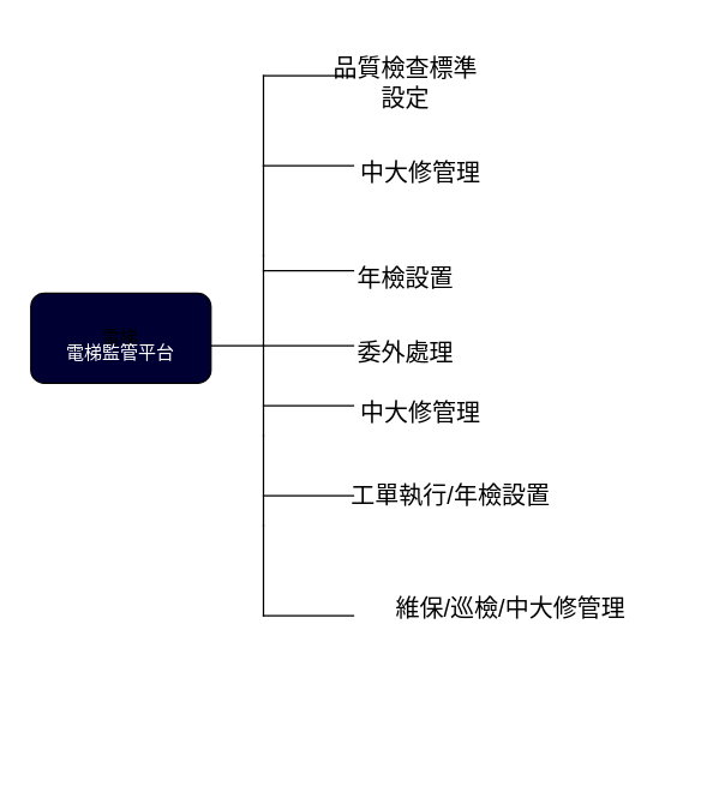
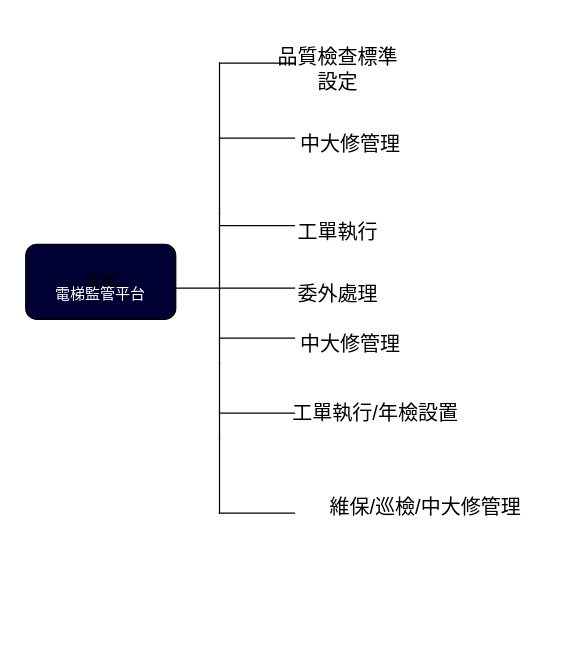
  <mxCell id="0" />
  <mxCell id="1" parent="0" />
  <mxCell id="2" value="電梯" style="rounded=1;whiteSpace=wrap;html=1;fillColor=#000033;" vertex="1" parent="1"><mxGeometry x="20" y="195" width="120" height="60" as="geometry" /></mxCell>
  <mxCell id="3" value="電梯監管平台" style="text;html=1;align=center;verticalAlign=middle;whiteSpace=wrap;rounded=0;fontColor=#FFFFFF;" vertex="1" parent="1"><mxGeometry x="35" y="220" width="90" height="30" as="geometry" /></mxCell>
  <mxCell id="4" value="" style="shape=partialRectangle;whiteSpace=wrap;html=1;top=0;left=0;fillColor=none;" vertex="1" parent="1"><mxGeometry x="140" y="170" width="35" height="60" as="geometry" /></mxCell>
  <mxCell id="5" value="" style="shape=partialRectangle;whiteSpace=wrap;html=1;right=0;top=0;bottom=0;fillColor=none;routingCenterX=-0.5;" vertex="1" parent="1"><mxGeometry x="175" y="110" width="120" height="60" as="geometry" /></mxCell>
  <mxCell id="6" value="" style="shape=partialRectangle;whiteSpace=wrap;html=1;right=0;top=0;bottom=0;fillColor=none;routingCenterX=-0.5;" vertex="1" parent="1"><mxGeometry x="175" y="50" width="120" height="60" as="geometry" /></mxCell>
  <mxCell id="7" value="" style="shape=partialRectangle;whiteSpace=wrap;html=1;right=0;top=0;bottom=0;fillColor=none;routingCenterX=-0.5;rotation=90;" vertex="1" parent="1"><mxGeometry x="145" y="140" width="120" height="60" as="geometry" /></mxCell>
  <mxCell id="8" value="" style="shape=partialRectangle;whiteSpace=wrap;html=1;right=0;top=0;bottom=0;fillColor=none;routingCenterX=-0.5;rotation=90;" vertex="1" parent="1"><mxGeometry x="145" y="80" width="120" height="60" as="geometry" /></mxCell>
  <mxCell id="9" value="" style="shape=partialRectangle;whiteSpace=wrap;html=1;right=0;top=0;bottom=0;fillColor=none;routingCenterX=-0.5;rotation=90;" vertex="1" parent="1"><mxGeometry x="145" y="210" width="120" height="60" as="geometry" /></mxCell>
  <mxCell id="10" value="" style="shape=partialRectangle;whiteSpace=wrap;html=1;right=0;top=0;bottom=0;fillColor=none;routingCenterX=-0.5;rotation=90;" vertex="1" parent="1"><mxGeometry x="145" y="260" width="120" height="60" as="geometry" /></mxCell>
  <mxCell id="11" value="" style="shape=partialRectangle;whiteSpace=wrap;html=1;right=0;top=0;bottom=0;fillColor=none;routingCenterX=-0.5;rotation=90;" vertex="1" parent="1"><mxGeometry x="145" y="300" width="120" height="60" as="geometry" /></mxCell>
  <mxCell id="12" value="" style="shape=partialRectangle;whiteSpace=wrap;html=1;right=0;top=0;bottom=0;fillColor=none;routingCenterX=-0.5;rotation=90;" vertex="1" parent="1"><mxGeometry x="145" y="360" width="120" height="60" as="geometry" /></mxCell>
  <mxCell id="13" value="" style="shape=partialRectangle;whiteSpace=wrap;html=1;right=0;top=0;bottom=0;fillColor=none;routingCenterX=-0.5;" vertex="1" parent="1"><mxGeometry x="175" y="230" width="120" height="60" as="geometry" /></mxCell>
  <mxCell id="14" value="" style="shape=partialRectangle;whiteSpace=wrap;html=1;right=0;top=0;bottom=0;fillColor=none;routingCenterX=-0.5;" vertex="1" parent="1"><mxGeometry x="175" y="290" width="120" height="60" as="geometry" /></mxCell>
  <mxCell id="15" value="" style="shape=partialRectangle;whiteSpace=wrap;html=1;right=0;top=0;bottom=0;fillColor=none;routingCenterX=-0.5;" vertex="1" parent="1"><mxGeometry x="175" y="350" width="120" height="60" as="geometry" /></mxCell>
  <mxCell id="16" value="" style="shape=partialRectangle;whiteSpace=wrap;html=1;right=0;top=0;bottom=0;fillColor=none;routingCenterX=-0.5;rotation=90;" vertex="1" parent="1"><mxGeometry x="145" y="440" width="120" height="60" as="geometry" /></mxCell>
  <mxCell id="17" value="品質檢查標準設定" style="text;html=1;align=center;verticalAlign=middle;whiteSpace=wrap;rounded=0;fontSize=16;" vertex="1" parent="1"><mxGeometry x="215" y="20" width="110" height="70" as="geometry" /></mxCell>
  <mxCell id="18" value="中大修管理" style="text;html=1;align=center;verticalAlign=middle;whiteSpace=wrap;rounded=0;fontSize=16;" vertex="1" parent="1"><mxGeometry x="225" y="80" width="110" height="70" as="geometry" /></mxCell>
- <mxCell id="19" value="年檢設置" style="text;html=1;align=center;verticalAlign=middle;whiteSpace=wrap;rounded=0;fontSize=16;" vertex="1" parent="1"><mxGeometry x="215" y="150" width="110" height="70" as="geometry" /></mxCell>
+ <mxCell id="19" value="工單執行" style="text;html=1;align=center;verticalAlign=middle;whiteSpace=wrap;rounded=0;fontSize=16;" vertex="1" parent="1"><mxGeometry x="215" y="150" width="110" height="70" as="geometry" /></mxCell>
  <mxCell id="20" value="委外處理" style="text;html=1;align=center;verticalAlign=middle;whiteSpace=wrap;rounded=0;fontSize=16;" vertex="1" parent="1"><mxGeometry x="215" y="200" width="110" height="70" as="geometry" /></mxCell>
  <mxCell id="21" value="中大修管理" style="text;html=1;align=center;verticalAlign=middle;whiteSpace=wrap;rounded=0;fontSize=16;" vertex="1" parent="1"><mxGeometry x="225" y="240" width="110" height="70" as="geometry" /></mxCell>
  <mxCell id="22" value="工單執行/年檢設置" style="text;html=1;align=center;verticalAlign=middle;whiteSpace=wrap;rounded=0;fontSize=16;" vertex="1" parent="1"><mxGeometry x="225" y="295" width="150" height="70" as="geometry" /></mxCell>
  <mxCell id="23" value="維保/巡檢/中大修管理" style="text;html=1;align=center;verticalAlign=middle;whiteSpace=wrap;rounded=0;fontSize=16;" vertex="1" parent="1"><mxGeometry x="235" y="370" width="210" height="70" as="geometry" /></mxCell>
